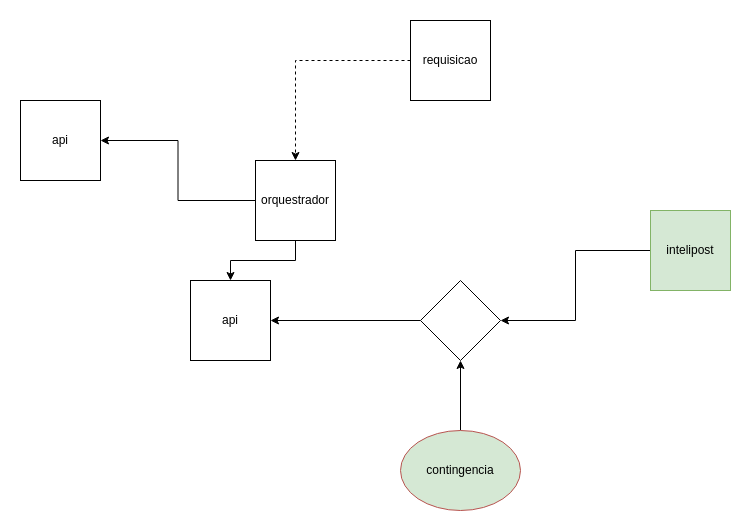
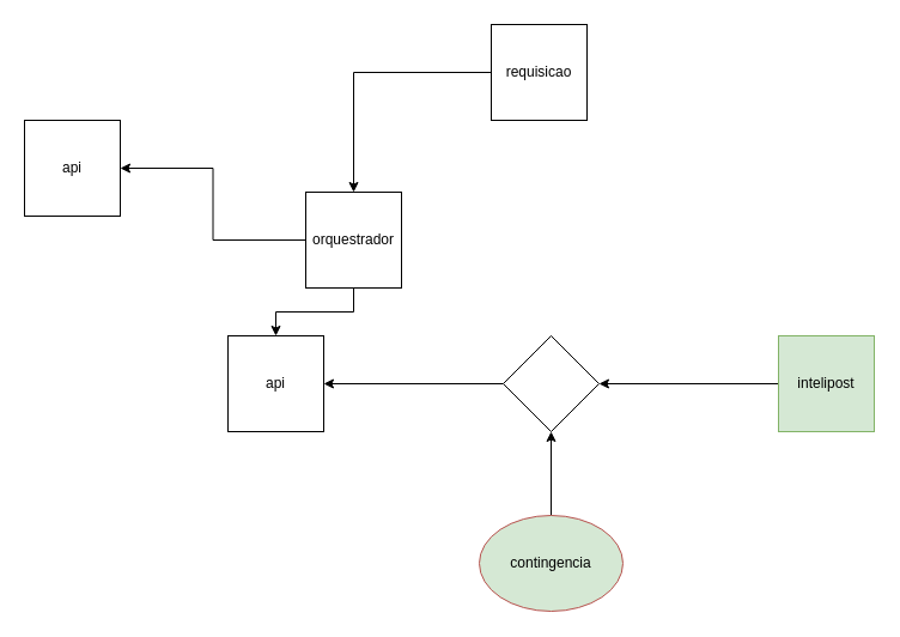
  <mxCell id="0" />
  <mxCell id="1" parent="0" />
  <mxCell id="2" style="edgeStyle=orthogonalEdgeStyle;rounded=0;orthogonalLoop=1;jettySize=auto;html=1;entryX=1;entryY=0.5;entryDx=0;entryDy=0;" edge="1" parent="1" source="3" target="12"><mxGeometry relative="1" as="geometry" /></mxCell>
- <mxCell id="3" value="intelipost" style="whiteSpace=wrap;html=1;aspect=fixed;fillColor=#d5e8d4;strokeColor=#82b366;" vertex="1" parent="1"><mxGeometry x="650" y="210" width="80" height="80" as="geometry" /></mxCell>
- <mxCell id="4" style="edgeStyle=orthogonalEdgeStyle;rounded=0;orthogonalLoop=1;jettySize=auto;html=1;entryX=0.5;entryY=0;entryDx=0;entryDy=0;dashed=1;" edge="1" parent="1" source="5" target="9"><mxGeometry relative="1" as="geometry" /></mxCell>
+ <mxCell id="3" value="intelipost" style="whiteSpace=wrap;html=1;aspect=fixed;fillColor=#d5e8d4;strokeColor=#82b366;" vertex="1" parent="1"><mxGeometry x="650" y="280" width="80" height="80" as="geometry" /></mxCell>
+ <mxCell id="4" style="edgeStyle=orthogonalEdgeStyle;rounded=0;orthogonalLoop=1;jettySize=auto;html=1;entryX=0.5;entryY=0;entryDx=0;entryDy=0;" edge="1" parent="1" source="5" target="9"><mxGeometry relative="1" as="geometry" /></mxCell>
  <mxCell id="5" value="requisicao" style="whiteSpace=wrap;html=1;aspect=fixed;" vertex="1" parent="1"><mxGeometry x="410" y="20" width="80" height="80" as="geometry" /></mxCell>
  <mxCell id="6" value="api" style="whiteSpace=wrap;html=1;aspect=fixed;" vertex="1" parent="1"><mxGeometry x="190" y="280" width="80" height="80" as="geometry" /></mxCell>
  <mxCell id="7" style="edgeStyle=orthogonalEdgeStyle;rounded=0;orthogonalLoop=1;jettySize=auto;html=1;entryX=0.5;entryY=0;entryDx=0;entryDy=0;" edge="1" parent="1" source="9" target="6"><mxGeometry relative="1" as="geometry" /></mxCell>
  <mxCell id="8" style="edgeStyle=orthogonalEdgeStyle;rounded=0;orthogonalLoop=1;jettySize=auto;html=1;entryX=1;entryY=0.5;entryDx=0;entryDy=0;" edge="1" parent="1" source="9" target="10"><mxGeometry relative="1" as="geometry" /></mxCell>
  <mxCell id="9" value="orquestrador" style="whiteSpace=wrap;html=1;aspect=fixed;" vertex="1" parent="1"><mxGeometry x="255" y="160" width="80" height="80" as="geometry" /></mxCell>
  <mxCell id="10" value="api" style="whiteSpace=wrap;html=1;aspect=fixed;" vertex="1" parent="1"><mxGeometry x="20" y="100" width="80" height="80" as="geometry" /></mxCell>
  <mxCell id="11" style="edgeStyle=orthogonalEdgeStyle;rounded=0;orthogonalLoop=1;jettySize=auto;html=1;exitX=0;exitY=0.5;exitDx=0;exitDy=0;entryX=1;entryY=0.5;entryDx=0;entryDy=0;" edge="1" parent="1" source="12" target="6"><mxGeometry relative="1" as="geometry" /></mxCell>
  <mxCell id="12" value="" style="rhombus;whiteSpace=wrap;html=1;" vertex="1" parent="1"><mxGeometry x="420" y="280" width="80" height="80" as="geometry" /></mxCell>
  <mxCell id="13" style="edgeStyle=orthogonalEdgeStyle;rounded=0;orthogonalLoop=1;jettySize=auto;html=1;entryX=0.5;entryY=1;entryDx=0;entryDy=0;" edge="1" parent="1" source="14" target="12"><mxGeometry relative="1" as="geometry" /></mxCell>
  <mxCell id="14" value="contingencia" style="ellipse;whiteSpace=wrap;html=1;fillColor=#d5e8d4;strokeColor=#b85450;" vertex="1" parent="1"><mxGeometry x="400" y="430" width="120" height="80" as="geometry" /></mxCell>
